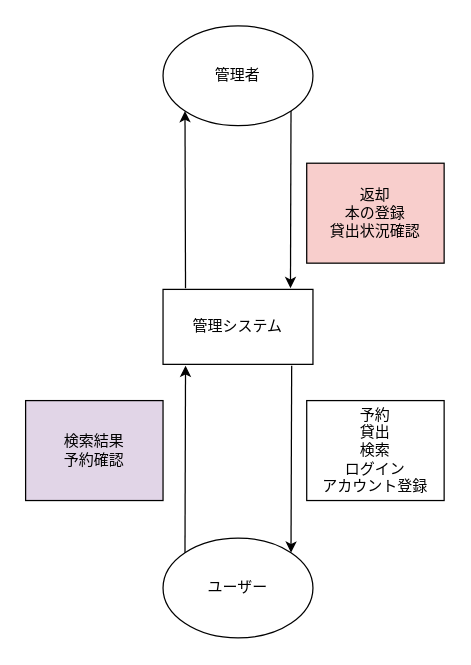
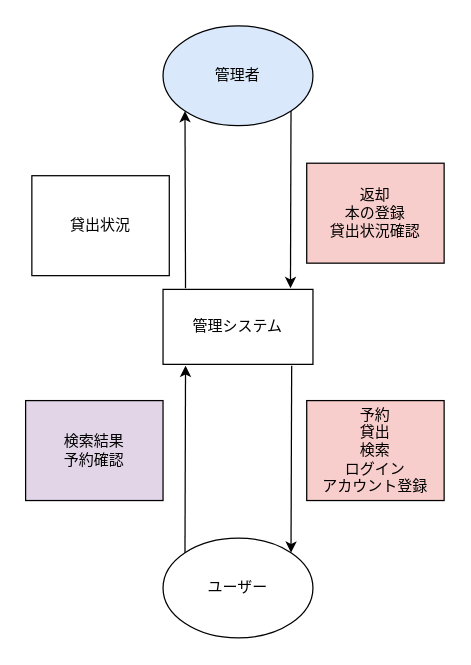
  <mxCell id="0" />
  <mxCell id="1" parent="0" />
  <mxCell id="2" value="管理システム" style="rounded=0;whiteSpace=wrap;html=1;" vertex="1" parent="1"><mxGeometry x="130" y="231" width="120" height="60" as="geometry" /></mxCell>
- <mxCell id="3" value="管理者" style="ellipse;whiteSpace=wrap;html=1;" vertex="1" parent="1"><mxGeometry x="130" y="20" width="120" height="80" as="geometry" /></mxCell>
+ <mxCell id="3" value="管理者" style="ellipse;whiteSpace=wrap;html=1;fillColor=#dae8fc;" vertex="1" parent="1"><mxGeometry x="130" y="20" width="120" height="80" as="geometry" /></mxCell>
  <mxCell id="4" value="ユーザー" style="ellipse;whiteSpace=wrap;html=1;" vertex="1" parent="1"><mxGeometry x="130" y="430" width="120" height="80" as="geometry" /></mxCell>
  <mxCell id="5" value="" style="endArrow=classic;html=1;rounded=0;exitX=1;exitY=1;exitDx=0;exitDy=0;" edge="1" parent="1" source="3"><mxGeometry width="50" height="50" relative="1" as="geometry"><mxPoint x="505" y="340" as="sourcePoint" /><mxPoint x="232" y="230" as="targetPoint" /></mxGeometry></mxCell>
  <mxCell id="6" value="" style="endArrow=classic;html=1;rounded=0;exitX=0.858;exitY=1.017;exitDx=0;exitDy=0;entryX=1;entryY=0;entryDx=0;entryDy=0;exitPerimeter=0;" edge="1" parent="1" source="2" target="4"><mxGeometry width="50" height="50" relative="1" as="geometry"><mxPoint x="265" y="320" as="sourcePoint" /><mxPoint x="220" y="430" as="targetPoint" /></mxGeometry></mxCell>
  <mxCell id="7" value="" style="endArrow=classic;html=1;rounded=0;exitX=0;exitY=0;exitDx=0;exitDy=0;entryX=0.15;entryY=1.017;entryDx=0;entryDy=0;entryPerimeter=0;" edge="1" parent="1" source="4" target="2"><mxGeometry width="50" height="50" relative="1" as="geometry"><mxPoint x="243" y="302" as="sourcePoint" /><mxPoint x="242" y="452" as="targetPoint" /></mxGeometry></mxCell>
  <mxCell id="8" value="" style="endArrow=classic;html=1;rounded=0;entryX=0;entryY=1;entryDx=0;entryDy=0;" edge="1" parent="1" target="3"><mxGeometry width="50" height="50" relative="1" as="geometry"><mxPoint x="148" y="230" as="sourcePoint" /><mxPoint x="158" y="302" as="targetPoint" /></mxGeometry></mxCell>
- <mxCell id="9" value="予約&lt;div&gt;貸出&lt;/div&gt;&lt;div&gt;検索&lt;/div&gt;&lt;div&gt;ログイン&lt;/div&gt;&lt;div&gt;アカウント登録&lt;/div&gt;" style="rounded=0;whiteSpace=wrap;html=1;" vertex="1" parent="1"><mxGeometry x="245" y="320" width="110" height="80" as="geometry" /></mxCell>
+ <mxCell id="9" value="予約&lt;div&gt;貸出&lt;/div&gt;&lt;div&gt;検索&lt;/div&gt;&lt;div&gt;ログイン&lt;/div&gt;&lt;div&gt;アカウント登録&lt;/div&gt;" style="rounded=0;whiteSpace=wrap;html=1;fillColor=#f8cecc;" vertex="1" parent="1"><mxGeometry x="245" y="320" width="110" height="80" as="geometry" /></mxCell>
  <mxCell id="10" value="検索結果&lt;div&gt;予約確認&lt;/div&gt;" style="rounded=0;whiteSpace=wrap;html=1;fillColor=#e1d5e7;" vertex="1" parent="1"><mxGeometry x="20" y="320" width="110" height="80" as="geometry" /></mxCell>
  <mxCell id="11" value="返却&lt;div&gt;本の登録&lt;/div&gt;&lt;div&gt;貸出状況確認&lt;/div&gt;" style="rounded=0;whiteSpace=wrap;html=1;fillColor=#f8cecc;" vertex="1" parent="1"><mxGeometry x="245" y="130" width="110" height="80" as="geometry" /></mxCell>
+ <mxCell id="12" value="貸出状況" style="rounded=0;whiteSpace=wrap;html=1;" vertex="1" parent="1"><mxGeometry x="25" y="140" width="110" height="80" as="geometry" /></mxCell>
